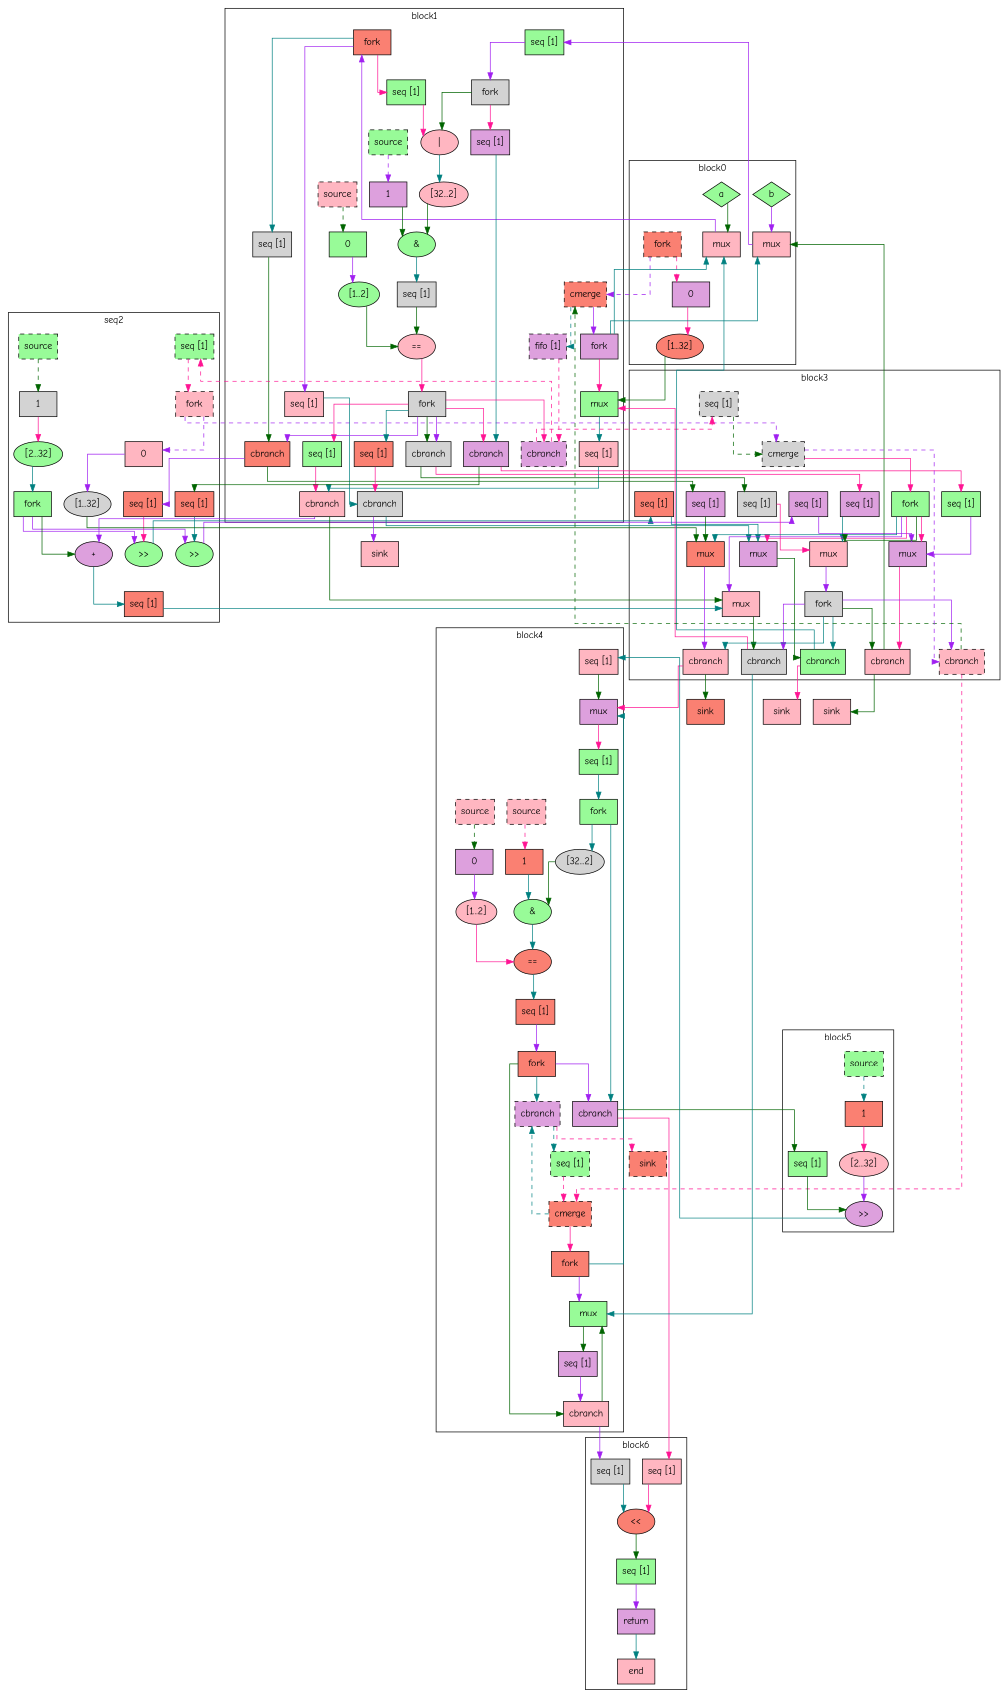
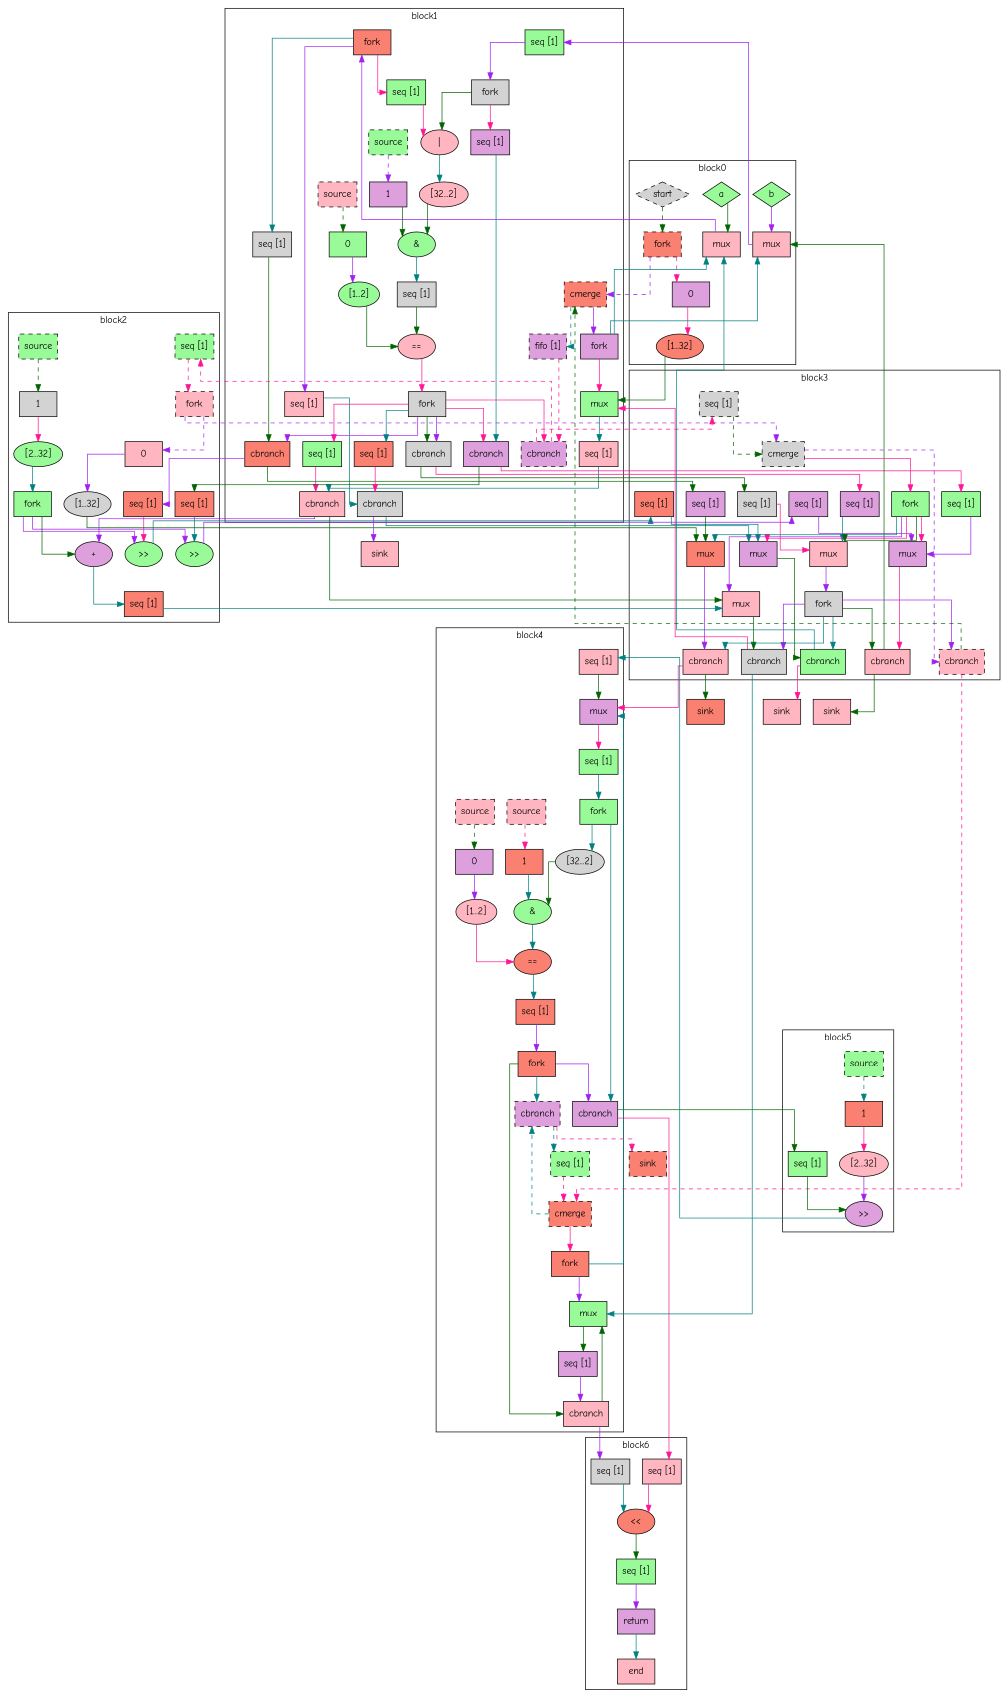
  digraph {
    compound=true
    fontname="Comic Neue"
    splines=ortho
    node [fillcolor=palegreen fontname="Comic Neue" mlir_op="handshake.buffer" shape=box style=filled]
    edge [color=deeppink fontname="Comic Neue"]
    n1 [label=a mlir_op="handshake.arg" shape=diamond]
    n2 [fillcolor=lightpink label=mux mlir_op="handshake.mux"]
    n3 [label=b mlir_op="handshake.arg" shape=diamond]
    n4 [fillcolor=lightpink label=mux mlir_op="handshake.mux"]
+   n5 [fillcolor=lightgrey label=start mlir_op="handshake.arg" shape=diamond style="dashed,filled"]
    n6 [fillcolor=salmon label=fork mlir_op="handshake.fork" style="filled, dashed"]
    n7 [fillcolor=plum label=0 mlir_op="handshake.constant"]
    n8 [fillcolor=salmon label="[1...32]" mlir_op="arith.extsi" shape=oval]
    n9 [label="seq [1]" style="filled, dashed"]
    n10 [fillcolor=lightpink label=fork mlir_op="handshake.fork" style="filled, dashed"]
    n11 [fillcolor=lightpink label=0 mlir_op="handshake.constant"]
    n12 [label=source mlir_op="handshake.source" style="filled, dashed"]
    n13 [fillcolor=lightgrey label=1 mlir_op="handshake.constant"]
    n14 [label="[2...32]" mlir_op="arith.extsi" shape=oval]
    n15 [label=fork mlir_op="handshake.fork"]
    n16 [label=">>" mlir_op="arith.shrsi" shape=oval]
    n17 [label=">>" mlir_op="arith.shrsi" shape=oval]
    n18 [fillcolor=plum label="+" mlir_op="arith.addi" shape=oval]
    n19 [fillcolor=salmon label="seq [1]"]
    n20 [fillcolor=salmon label="seq [1]"]
    n21 [fillcolor=salmon label="seq [1]"]
    n22 [fillcolor=lightgrey label="[1...32]" mlir_op="arith.extsi" shape=oval]
    n23 [fillcolor=lightpink label="seq [1]"]
    n24 [fillcolor=plum label=mux mlir_op="handshake.mux"]
    n25 [label="seq [1]"]
    n26 [label=fork mlir_op="handshake.fork"]
    n27 [fillcolor=lightgrey label="[32...2]" mlir_op="arith.trunci" shape=oval]
    n28 [fillcolor=plum label=cbranch mlir_op="handshake.cond_br"]
    n29 [label="&" mlir_op="arith.andi" shape=oval]
    n30 [label=mux mlir_op="handshake.mux"]
    n31 [fillcolor=plum label="seq [1]"]
    n32 [label="seq [1]" style="filled, dashed"]
    n33 [fillcolor=salmon label=cmerge mlir_op="handshake.control_merge" style="filled, dashed"]
    n34 [fillcolor=salmon label=fork mlir_op="handshake.fork"]
    n35 [fillcolor=plum label=cbranch mlir_op="handshake.cond_br" style="filled, dashed"]
    n36 [fillcolor=lightpink label=source mlir_op="handshake.source" style="filled, dashed"]
    n37 [fillcolor=salmon label=1 mlir_op="handshake.constant"]
    n38 [fillcolor=lightpink label=source mlir_op="handshake.source" style="filled, dashed"]
    n39 [fillcolor=plum label=0 mlir_op="handshake.constant"]
    n40 [fillcolor=lightpink label="[1...2]" mlir_op="arith.extsi" shape=oval]
    n41 [fillcolor=salmon label="==" mlir_op="arith.cmpi==" shape=oval]
    n42 [fillcolor=salmon label="seq [1]"]
    n43 [fillcolor=salmon label=fork mlir_op="handshake.fork"]
    n44 [fillcolor=lightpink label=cbranch mlir_op="handshake.cond_br"]
    n45 [fillcolor=lightgrey label="seq [1]"]
    n46 [fillcolor=salmon label="<<" mlir_op="arith.shli" shape=oval]
    n47 [fillcolor=lightpink label="seq [1]"]
    n48 [label="seq [1]"]
    n49 [fillcolor=plum label=return mlir_op="handshake.d_return"]
    n50 [fillcolor=lightpink label=end mlir_op="handshake.end"]
    n51 [label=mux mlir_op="handshake.mux"]
    n52 [fillcolor=lightpink label="seq [1]"]
    n53 [label="seq [1]"]
    n54 [fillcolor=lightgrey label=fork mlir_op="handshake.fork"]
    n55 [fillcolor=lightpink label="|" mlir_op="arith.ori" shape=oval]
    n56 [fillcolor=plum label="seq [1]"]
    n57 [fillcolor=salmon label=fork mlir_op="handshake.fork"]
    n58 [label="seq [1]"]
    n59 [fillcolor=lightgrey label="seq [1]"]
    n60 [fillcolor=lightpink label="seq [1]"]
    n61 [fillcolor=salmon label=cmerge mlir_op="handshake.control_merge" style="filled, dashed"]
    n62 [fillcolor=plum label=fork mlir_op="handshake.fork"]
    n63 [fillcolor=plum label="fifo [1]" style="filled, dashed"]
    n64 [label=source mlir_op="handshake.source" style="filled, dashed"]
    n65 [fillcolor=plum label=1 mlir_op="handshake.constant"]
    n66 [label="&" mlir_op="arith.andi" shape=oval]
    n67 [fillcolor=lightpink label=source mlir_op="handshake.source" style="filled, dashed"]
    n68 [label=0 mlir_op="handshake.constant"]
    n69 [label="[1...2]" mlir_op="arith.extsi" shape=oval]
    n70 [fillcolor=lightpink label="==" mlir_op="arith.cmpi==" shape=oval]
    n71 [fillcolor=lightpink label="[32...2]" mlir_op="arith.trunci" shape=oval]
    n72 [fillcolor=lightgrey label="seq [1]"]
    n73 [fillcolor=lightgrey label=fork mlir_op="handshake.fork"]
    n74 [label="seq [1]"]
    n75 [fillcolor=plum label=cbranch mlir_op="handshake.cond_br"]
    n76 [fillcolor=salmon label=cbranch mlir_op="handshake.cond_br"]
    n77 [fillcolor=lightgrey label=cbranch mlir_op="handshake.cond_br"]
    n78 [fillcolor=plum label=cbranch mlir_op="handshake.cond_br" style="filled, dashed"]
    n79 [fillcolor=salmon label="seq [1]"]
    n80 [fillcolor=lightpink label=cbranch mlir_op="handshake.cond_br"]
    n81 [fillcolor=lightgrey label=cbranch mlir_op="handshake.cond_br"]
    n82 [fillcolor=lightpink label=mux mlir_op="handshake.mux"]
    n83 [fillcolor=lightgrey label=cbranch mlir_op="handshake.cond_br"]
    n84 [fillcolor=plum label="seq [1]"]
    n85 [fillcolor=plum label=mux mlir_op="handshake.mux"]
    n86 [label="seq [1]"]
    n87 [fillcolor=lightpink label=cbranch mlir_op="handshake.cond_br"]
    n88 [fillcolor=salmon label="seq [1]"]
    n89 [fillcolor=plum label=mux mlir_op="handshake.mux"]
    n90 [label=cbranch mlir_op="handshake.cond_br"]
    n91 [fillcolor=plum label="seq [1]"]
    n92 [fillcolor=salmon label=mux mlir_op="handshake.mux"]
    n93 [fillcolor=lightpink label=cbranch mlir_op="handshake.cond_br"]
    n94 [fillcolor=plum label="seq [1]"]
    n95 [fillcolor=lightpink label=mux mlir_op="handshake.mux"]
    n96 [fillcolor=lightgrey label="seq [1]"]
    n97 [fillcolor=lightgrey label=fork mlir_op="handshake.fork"]
    n98 [fillcolor=lightpink label=cbranch mlir_op="handshake.cond_br" style="filled, dashed"]
    n99 [fillcolor=lightgrey label="seq [1]" style="filled, dashed"]
    n100 [fillcolor=lightgrey label=cmerge mlir_op="handshake.control_merge" style="filled, dashed"]
    n101 [label=fork mlir_op="handshake.fork"]
    n102 [label=source mlir_op="handshake.source" style="filled, dashed"]
    n103 [fillcolor=salmon label=1 mlir_op="handshake.constant"]
    n104 [fillcolor=lightpink label="[2...32]" mlir_op="arith.extsi" shape=oval]
    n105 [fillcolor=plum label=">>" mlir_op="arith.shrsi" shape=oval]
    n106 [label="seq [1]"]
    n107 [fillcolor=salmon label=sink mlir_op="handshake.sink" style="filled, dashed"]
    n108 [fillcolor=lightpink label=sink mlir_op="handshake.sink"]
    n109 [fillcolor=lightpink label=sink mlir_op="handshake.sink"]
    n110 [fillcolor=lightpink label=sink mlir_op="handshake.sink"]
    n111 [fillcolor=salmon label=sink mlir_op="handshake.sink"]
    subgraph cluster_1 {
      label=block0
      n1
      n2
      n3
      n4
+     n5
      n6
      n7
      n8
    }
    subgraph cluster_2 {
-     label=seq2
+     label=block2
      n9
      n10
      n11
      n12
      n13
      n14
      n15
      n16
      n17
      n18
      n19
      n20
      n21
      n22
    }
    subgraph cluster_3 {
      label=block4
      n23
      n24
      n25
      n26
      n27
      n28
      n29
      n30
      n31
      n32
      n33
      n34
      n35
      n36
      n37
      n38
      n39
      n40
      n41
      n42
      n43
      n44
    }
    subgraph cluster_4 {
      label=block6
      n45
      n46
      n47
      n48
      n49
      n50
    }
    subgraph cluster_5 {
      label=block1
      n51
      n52
      n53
      n54
      n55
      n56
      n57
      n58
      n59
      n60
      n61
      n62
      n63
      n64
      n65
      n66
      n67
      n68
      n69
      n70
      n71
      n72
      n73
      n74
      n75
      n76
      n77
      n78
      n79
      n80
      n81
    }
    subgraph cluster_6 {
      label=block3
      n82
      n83
      n84
      n85
      n86
      n87
      n88
      n89
      n90
      n91
      n92
      n93
      n94
      n95
      n96
      n97
      n98
      n99
      n100
      n101
    }
    subgraph cluster_7 {
      label=block5
      n102
      n103
      n104
      n105
      n106
    }
    n1 -> n2 [color=darkgreen]
    n2 -> n57 [color=purple]
    n3 -> n4 [color=purple]
    n4 -> n53 [color=purple]
+   n5 -> n6 [color=darkgreen style=dashed]
    n6 -> n7 [style=dashed]
    n6 -> n61 [color=purple style=dashed]
    n7 -> n8
    n8 -> n51 [color=darkgreen]
    n9 -> n10 [style=dashed]
    n10 -> n11 [color=purple style=dashed]
    n10 -> n100 [color=purple style=dashed]
    n11 -> n22 [color=purple]
    n12 -> n13 [color=darkgreen style=dashed]
    n13 -> n14
    n14 -> n15 [color=teal]
    n15 -> n16 [color=purple]
    n15 -> n17 [color=purple]
    n15 -> n18 [color=darkgreen]
    n16 -> n88 [color=teal]
    n17 -> n84 [color=purple]
    n18 -> n21 [color=teal]
    n19 -> n16
    n20 -> n17 [color=teal]
    n21 -> n82 [color=teal]
    n22 -> n92 [color=darkgreen]
    n23 -> n24 [color=darkgreen]
    n24 -> n25
    n25 -> n26 [color=teal]
    n26 -> n27 [color=teal]
    n26 -> n28 [color=teal]
    n27 -> n29 [color=darkgreen]
    n28 -> n47
    n28 -> n106 [color=darkgreen]
    n29 -> n41 [color=teal]
    n30 -> n31 [color=darkgreen]
    n31 -> n44 [color=purple]
    n32 -> n33 [style=dashed]
    n33 -> n34
    n33 -> n35 [color=teal style=dashed]
    n34 -> n24 [color=teal]
    n34 -> n30 [color=purple]
    n35 -> n32 [color=teal style=dashed]
    n35 -> n107 [style=dashed]
    n36 -> n37 [style=dashed]
    n37 -> n29 [color=teal]
    n38 -> n39 [color=darkgreen style=dashed]
    n39 -> n40 [color=purple]
    n40 -> n41
    n41 -> n42 [color=teal]
    n42 -> n43 [color=purple]
    n43 -> n28 [color=purple]
    n43 -> n35 [color=teal]
    n43 -> n44 [color=darkgreen]
    n44 -> n30 [color=darkgreen]
    n44 -> n45 [color=purple]
    n45 -> n46 [color=teal]
    n46 -> n48 [color=darkgreen]
    n47 -> n46
    n48 -> n49 [color=purple]
    n49 -> n50 [color=teal]
    n51 -> n52 [color=teal]
    n52 -> n80 [color=teal]
    n53 -> n54 [color=purple]
    n54 -> n55 [color=darkgreen]
    n54 -> n56
    n55 -> n71 [color=teal]
    n56 -> n75 [color=teal]
    n57 -> n58
    n57 -> n59 [color=teal]
    n57 -> n60 [color=purple]
    n58 -> n55
    n59 -> n76 [color=darkgreen]
    n60 -> n81 [color=teal]
    n61 -> n62 [color=purple]
    n61 -> n63 [color=teal style=dashed]
    n62 -> n2 [color=teal]
    n62 -> n4 [color=teal]
    n62 -> n51
    n63 -> n78 [style=dashed]
    n64 -> n65 [color=purple style=dashed]
    n65 -> n66 [color=darkgreen]
    n66 -> n72 [color=teal]
    n67 -> n68 [color=darkgreen style=dashed]
    n68 -> n69 [color=purple]
    n69 -> n70 [color=darkgreen]
    n70 -> n73
    n71 -> n66 [color=darkgreen]
    n72 -> n70 [color=darkgreen]
    n73 -> n74
    n73 -> n75
    n73 -> n76 [color=purple]
    n73 -> n77 [color=darkgreen]
    n73 -> n77 [color=purple]
    n73 -> n78
    n73 -> n79 [color=teal]
    n74 -> n80
    n75 -> n20 [color=darkgreen]
    n75 -> n86
    n76 -> n19 [color=purple]
    n76 -> n91 [color=darkgreen]
    n77 -> n94
    n77 -> n96 [color=darkgreen]
    n78 -> n9 [style=dashed]
    n78 -> n99 [style=dashed]
    n79 -> n81
    n80 -> n18 [color=purple]
    n80 -> n82 [color=darkgreen]
    n81 -> n89 [color=teal]
    n81 -> n108 [color=purple]
    n82 -> n83 [color=darkgreen]
    n83 -> n30 [color=teal]
    n83 -> n51
    n84 -> n85 [color=purple]
    n85 -> n87
    n86 -> n85 [color=purple]
    n87 -> n4 [color=darkgreen]
    n87 -> n109 [color=darkgreen]
    n88 -> n89 [color=teal]
    n89 -> n90 [color=darkgreen]
    n90 -> n2 [color=teal]
    n90 -> n110
    n91 -> n92 [color=darkgreen]
    n92 -> n93 [color=purple]
    n93 -> n24
    n93 -> n111 [color=darkgreen]
    n94 -> n95 [color=teal]
    n95 -> n97 [color=purple]
    n96 -> n95
    n97 -> n83 [color=purple]
    n97 -> n87 [color=darkgreen]
    n97 -> n90 [color=teal]
    n97 -> n93 [color=teal]
    n97 -> n98 [color=purple]
    n98 -> n33 [style=dashed]
    n98 -> n61 [color=darkgreen style=dashed]
    n99 -> n100 [color=darkgreen style=dashed]
    n100 -> n98 [color=purple style=dashed]
    n100 -> n101
    n101 -> n82 [color=purple]
    n101 -> n85
    n101 -> n89
    n101 -> n92 [color=teal]
    n101 -> n95 [color=darkgreen]
    n102 -> n103 [color=teal style=dashed]
    n103 -> n104
    n104 -> n105 [color=purple]
    n105 -> n23 [color=teal]
    n106 -> n105 [color=darkgreen]
  }
